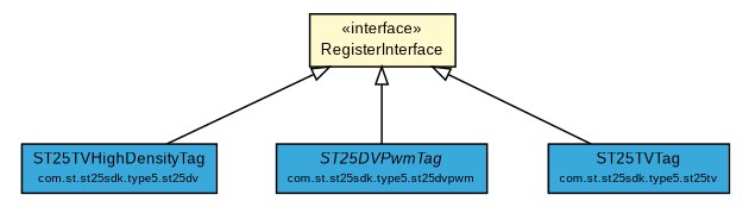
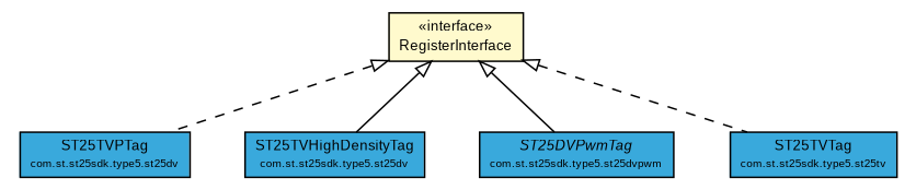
  digraph {
    nodesep=0.25
    ranksep=0.5
    node [fontcolor=black fontname=arial fontsize=9.0 shape=plaintext]
    edge [arrowtail=empty dir=back fontname=arial fontsize=10 headport=p labelfontname=arial labelfontsize=10 style=dashed tailport=p]
    n1 [label=<<table title="com.st.st25sdk.RegisterInterface" border="0" cellborder="1" cellspacing="0" cellpadding="2" port="p" bgcolor="lemonChiffon" href="./RegisterInterface.html"> 		<tr><td><table border="0" cellspacing="0" cellpadding="1"> <tr><td align="center" balign="center"> &#171;interface&#187; </td></tr> <tr><td align="center" balign="center"> RegisterInterface </td></tr> 		</table></td></tr> 		</table>>]
+   n2 [label=<<table title="com.st.st25sdk.type5.st25dv.ST25TVPTag" border="0" cellborder="1" cellspacing="0" cellpadding="2" port="p" bgcolor="#39a9dc" href="./type5/st25dv/ST25TVPTag.html"> 		<tr><td><table border="0" cellspacing="0" cellpadding="1"> <tr><td align="center" balign="center"> ST25TVPTag </td></tr> <tr><td align="center" balign="center"><font point-size="7.0"> com.st.st25sdk.type5.st25dv </font></td></tr> 		</table></td></tr> 		</table>>]
    n3 [label=<<table title="com.st.st25sdk.type5.st25dv.ST25TVHighDensityTag" border="0" cellborder="1" cellspacing="0" cellpadding="2" port="p" bgcolor="#39a9dc" href="./type5/st25dv/ST25TVHighDensityTag.html"> 		<tr><td><table border="0" cellspacing="0" cellpadding="1"> <tr><td align="center" balign="center"> ST25TVHighDensityTag </td></tr> <tr><td align="center" balign="center"><font point-size="7.0"> com.st.st25sdk.type5.st25dv </font></td></tr> 		</table></td></tr> 		</table>>]
    n4 [label=<<table title="com.st.st25sdk.type5.st25dvpwm.ST25DVPwmTag" border="0" cellborder="1" cellspacing="0" cellpadding="2" port="p" bgcolor="#39a9dc" href="./type5/st25dvpwm/ST25DVPwmTag.html"> 		<tr><td><table border="0" cellspacing="0" cellpadding="1"> <tr><td align="center" balign="center"><font face="arial italic"> ST25DVPwmTag </font></td></tr> <tr><td align="center" balign="center"><font point-size="7.0"> com.st.st25sdk.type5.st25dvpwm </font></td></tr> 		</table></td></tr> 		</table>>]
    n5 [label=<<table title="com.st.st25sdk.type5.st25tv.ST25TVTag" border="0" cellborder="1" cellspacing="0" cellpadding="2" port="p" bgcolor="#39a9dc" href="./type5/st25tv/ST25TVTag.html"> 		<tr><td><table border="0" cellspacing="0" cellpadding="1"> <tr><td align="center" balign="center"> ST25TVTag </td></tr> <tr><td align="center" balign="center"><font point-size="7.0"> com.st.st25sdk.type5.st25tv </font></td></tr> 		</table></td></tr> 		</table>>]
+   n1 -> n2
    n1 -> n3 [style=solid]
    n1 -> n4 [style=solid]
-   n1 -> n5 [style=solid]
+   n1 -> n5
  }
